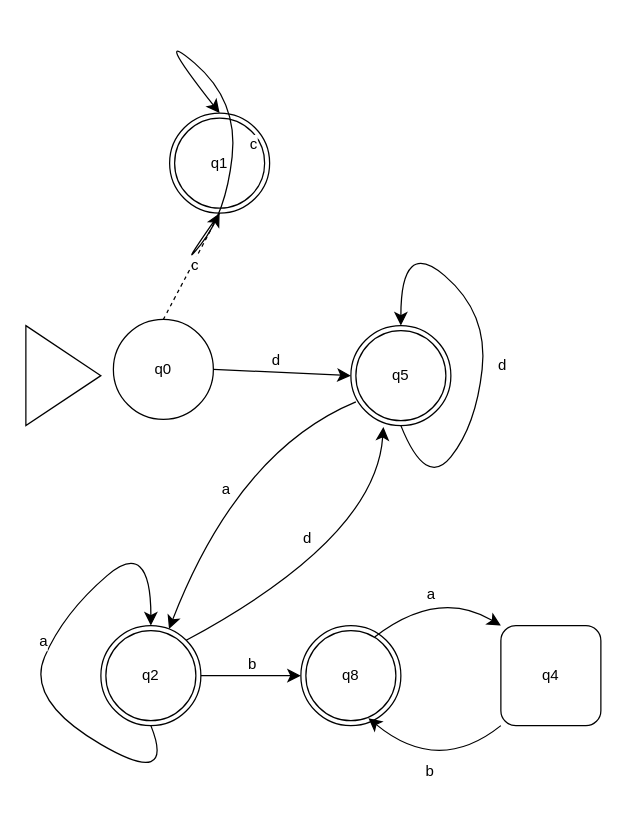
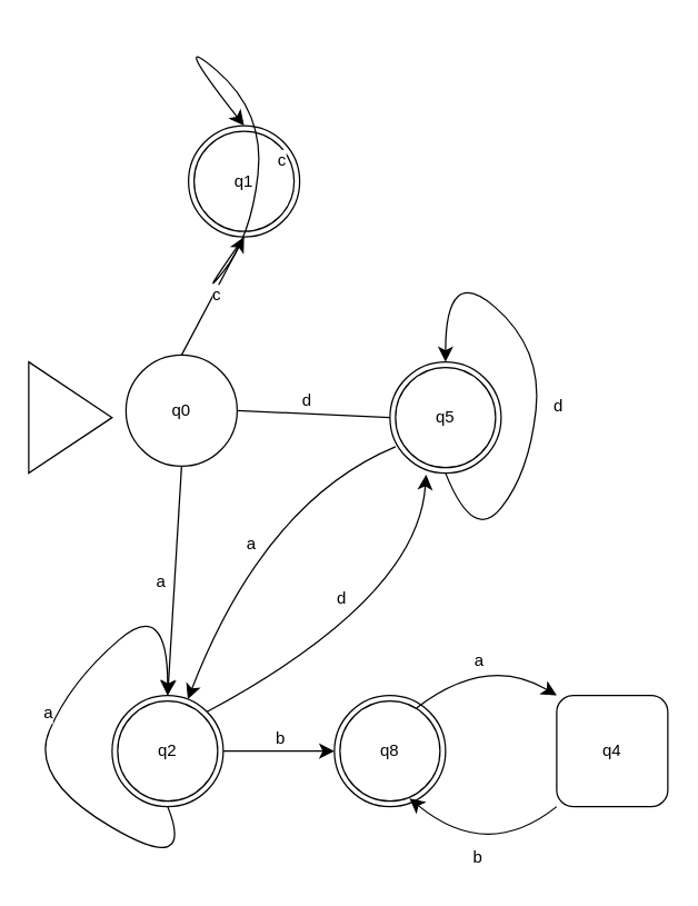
  <mxCell id="0" />
  <mxCell id="1" parent="0" />
  <mxCell id="2" value="" style="triangle;whiteSpace=wrap;html=1;" parent="1" vertex="1"><mxGeometry x="20" y="260" width="60" height="80" as="geometry" /></mxCell>
  <mxCell id="3" value="q0" style="ellipse;whiteSpace=wrap;html=1;aspect=fixed;" parent="1" vertex="1"><mxGeometry x="90" y="255" width="80" height="80" as="geometry" /></mxCell>
- <mxCell id="4" value="" style="endArrow=classic;html=1;rounded=0;fontSize=12;startSize=8;endSize=8;curved=1;entryX=0.5;entryY=1;entryDx=0;entryDy=0;exitX=0.5;exitY=0;exitDx=0;exitDy=0;dashed=1;" edge="1" parent="1" source="3" target="6"><mxGeometry width="50" height="50" relative="1" as="geometry"><mxPoint x="120" y="250" as="sourcePoint" /><mxPoint x="250" y="259" as="targetPoint" /></mxGeometry></mxCell>
+ <mxCell id="4" value="" style="endArrow=classic;html=1;rounded=0;fontSize=12;startSize=8;endSize=8;curved=1;entryX=0.5;entryY=1;entryDx=0;entryDy=0;exitX=0.5;exitY=0;exitDx=0;exitDy=0;" edge="1" parent="1" source="3" target="6"><mxGeometry width="50" height="50" relative="1" as="geometry"><mxPoint x="120" y="250" as="sourcePoint" /><mxPoint x="250" y="259" as="targetPoint" /></mxGeometry></mxCell>
  <mxCell id="5" value="c" style="edgeLabel;html=1;align=center;verticalAlign=middle;resizable=0;points=[];fontSize=12;" vertex="1" connectable="0" parent="4"><mxGeometry x="-0.2" y="1" relative="1" as="geometry"><mxPoint x="8" y="-9" as="offset" /></mxGeometry></mxCell>
  <mxCell id="6" value="q1" style="ellipse;shape=doubleEllipse;whiteSpace=wrap;html=1;aspect=fixed;" vertex="1" parent="1"><mxGeometry x="135" y="90" width="80" height="80" as="geometry" /></mxCell>
  <mxCell id="7" value="" style="curved=1;endArrow=classic;html=1;rounded=0;fontSize=12;startSize=8;endSize=8;exitX=0.5;exitY=1;exitDx=0;exitDy=0;entryX=0.5;entryY=0;entryDx=0;entryDy=0;" edge="1" parent="1" source="6" target="6"><mxGeometry width="50" height="50" relative="1" as="geometry"><mxPoint x="140" y="190" as="sourcePoint" /><mxPoint x="170" y="240" as="targetPoint" /><Array as="points"><mxPoint x="140" y="220" /><mxPoint x="180" y="170" /><mxPoint x="190" y="80" /><mxPoint x="120" y="20" /></Array></mxGeometry></mxCell>
  <mxCell id="8" value="c" style="edgeLabel;html=1;align=center;verticalAlign=middle;resizable=0;points=[];fontSize=12;" vertex="1" connectable="0" parent="7"><mxGeometry x="-0.048" y="-2" relative="1" as="geometry"><mxPoint x="12" y="8" as="offset" /></mxGeometry></mxCell>
  <mxCell id="9" value="q2" style="ellipse;shape=doubleEllipse;whiteSpace=wrap;html=1;aspect=fixed;" vertex="1" parent="1"><mxGeometry x="80" y="500" width="80" height="80" as="geometry" /></mxCell>
+ <mxCell id="10" value="" style="endArrow=classic;html=1;rounded=0;fontSize=12;startSize=8;endSize=8;curved=1;exitX=0.5;exitY=1;exitDx=0;exitDy=0;entryX=0.5;entryY=0;entryDx=0;entryDy=0;" edge="1" parent="1" source="3" target="9"><mxGeometry width="50" height="50" relative="1" as="geometry"><mxPoint x="280" y="340" as="sourcePoint" /><mxPoint x="330" y="290" as="targetPoint" /></mxGeometry></mxCell>
+ <mxCell id="11" value="a" style="edgeLabel;html=1;align=center;verticalAlign=middle;resizable=0;points=[];fontSize=12;" vertex="1" connectable="0" parent="10"><mxGeometry x="0.15" y="1" relative="1" as="geometry"><mxPoint x="-11" y="-12" as="offset" /></mxGeometry></mxCell>
  <mxCell id="12" value="" style="curved=1;endArrow=classic;html=1;rounded=0;fontSize=12;startSize=8;endSize=8;exitX=0.5;exitY=1;exitDx=0;exitDy=0;entryX=0.5;entryY=0;entryDx=0;entryDy=0;" edge="1" parent="1"><mxGeometry width="50" height="50" relative="1" as="geometry"><mxPoint x="120" y="580" as="sourcePoint" /><mxPoint x="120" y="500" as="targetPoint" /><Array as="points"><mxPoint x="140" y="630" /><mxPoint x="20" y="560" /><mxPoint x="50" y="490" /><mxPoint x="120" y="430" /></Array></mxGeometry></mxCell>
  <mxCell id="13" value="a" style="edgeLabel;html=1;align=center;verticalAlign=middle;resizable=0;points=[];fontSize=12;" vertex="1" connectable="0" parent="1"><mxGeometry x="120" y="430" as="geometry"><mxPoint x="-87" y="82" as="offset" /></mxGeometry></mxCell>
  <mxCell id="14" value="q8" style="ellipse;shape=doubleEllipse;whiteSpace=wrap;html=1;aspect=fixed;" vertex="1" parent="1"><mxGeometry x="240" y="500" width="80" height="80" as="geometry" /></mxCell>
  <mxCell id="15" value="" style="endArrow=classic;html=1;rounded=0;fontSize=12;startSize=8;endSize=8;curved=1;exitX=1;exitY=0.5;exitDx=0;exitDy=0;entryX=0;entryY=0.5;entryDx=0;entryDy=0;" edge="1" parent="1" source="9" target="14"><mxGeometry width="50" height="50" relative="1" as="geometry"><mxPoint x="310" y="340" as="sourcePoint" /><mxPoint x="360" y="290" as="targetPoint" /></mxGeometry></mxCell>
  <mxCell id="16" value="b" style="edgeLabel;html=1;align=center;verticalAlign=middle;resizable=0;points=[];fontSize=12;" vertex="1" connectable="0" parent="15"><mxGeometry y="-4" relative="1" as="geometry"><mxPoint y="-14" as="offset" /></mxGeometry></mxCell>
  <mxCell id="17" value="q4" style="whiteSpace=wrap;html=1;aspect=fixed;rounded=1;" vertex="1" parent="1"><mxGeometry x="400" y="500" width="80" height="80" as="geometry" /></mxCell>
  <mxCell id="18" value="" style="endArrow=classic;html=1;rounded=0;fontSize=12;startSize=8;endSize=8;curved=1;entryX=0;entryY=0;entryDx=0;entryDy=0;exitX=0.738;exitY=0.113;exitDx=0;exitDy=0;exitPerimeter=0;" edge="1" parent="1" source="14" target="17"><mxGeometry width="50" height="50" relative="1" as="geometry"><mxPoint x="130" y="270" as="sourcePoint" /><mxPoint x="130" y="180" as="targetPoint" /><Array as="points"><mxPoint x="350" y="470" /></Array></mxGeometry></mxCell>
  <mxCell id="19" value="a" style="edgeLabel;html=1;align=center;verticalAlign=middle;resizable=0;points=[];fontSize=12;" vertex="1" connectable="0" parent="18"><mxGeometry x="0.187" y="-14" relative="1" as="geometry"><mxPoint x="-7" y="-12" as="offset" /></mxGeometry></mxCell>
  <mxCell id="20" value="" style="endArrow=classic;html=1;rounded=0;fontSize=12;startSize=8;endSize=8;curved=1;exitX=0;exitY=1;exitDx=0;exitDy=0;entryX=0.675;entryY=0.925;entryDx=0;entryDy=0;entryPerimeter=0;" edge="1" parent="1" source="17" target="14"><mxGeometry width="50" height="50" relative="1" as="geometry"><mxPoint x="310" y="340" as="sourcePoint" /><mxPoint x="360" y="290" as="targetPoint" /><Array as="points"><mxPoint x="350" y="620" /></Array></mxGeometry></mxCell>
  <mxCell id="21" value="b" style="edgeLabel;html=1;align=center;verticalAlign=middle;resizable=0;points=[];fontSize=12;" vertex="1" connectable="0" parent="20"><mxGeometry x="-0.231" y="-12" relative="1" as="geometry"><mxPoint x="-9" y="13" as="offset" /></mxGeometry></mxCell>
  <mxCell id="22" value="q5" style="ellipse;shape=doubleEllipse;whiteSpace=wrap;html=1;aspect=fixed;" vertex="1" parent="1"><mxGeometry x="280" y="260" width="80" height="80" as="geometry" /></mxCell>
- <mxCell id="23" value="" style="endArrow=classic;html=1;rounded=0;fontSize=12;startSize=8;endSize=8;curved=1;exitX=1;exitY=0.5;exitDx=0;exitDy=0;entryX=0;entryY=0.5;entryDx=0;entryDy=0;" edge="1" parent="1" source="3" target="22"><mxGeometry width="50" height="50" relative="1" as="geometry"><mxPoint x="310" y="340" as="sourcePoint" /><mxPoint x="360" y="290" as="targetPoint" /></mxGeometry></mxCell>
+ <mxCell id="23" value="" style="endArrow=none;html=1;rounded=0;fontSize=12;startSize=8;endSize=8;curved=1;exitX=1;exitY=0.5;exitDx=0;exitDy=0;entryX=0;entryY=0.5;entryDx=0;entryDy=0;" edge="1" parent="1" source="3" target="22"><mxGeometry width="50" height="50" relative="1" as="geometry"><mxPoint x="310" y="340" as="sourcePoint" /><mxPoint x="360" y="290" as="targetPoint" /></mxGeometry></mxCell>
  <mxCell id="24" value="d" style="edgeLabel;html=1;align=center;verticalAlign=middle;resizable=0;points=[];fontSize=12;" vertex="1" connectable="0" parent="23"><mxGeometry x="-0.15" y="-2" relative="1" as="geometry"><mxPoint x="3" y="-12" as="offset" /></mxGeometry></mxCell>
  <mxCell id="25" value="" style="endArrow=classic;html=1;rounded=0;fontSize=12;startSize=8;endSize=8;curved=1;exitX=1;exitY=0;exitDx=0;exitDy=0;entryX=0.325;entryY=1.013;entryDx=0;entryDy=0;entryPerimeter=0;" edge="1" parent="1" source="9" target="22"><mxGeometry width="50" height="50" relative="1" as="geometry"><mxPoint x="310" y="340" as="sourcePoint" /><mxPoint x="360" y="290" as="targetPoint" /><Array as="points"><mxPoint x="300" y="430" /></Array></mxGeometry></mxCell>
  <mxCell id="26" value="d" style="edgeLabel;html=1;align=center;verticalAlign=middle;resizable=0;points=[];fontSize=12;" vertex="1" connectable="0" parent="25"><mxGeometry x="-0.266" y="1" relative="1" as="geometry"><mxPoint x="12" y="-36" as="offset" /></mxGeometry></mxCell>
  <mxCell id="27" value="" style="endArrow=classic;html=1;rounded=0;fontSize=12;startSize=8;endSize=8;curved=1;exitX=0.05;exitY=0.763;exitDx=0;exitDy=0;exitPerimeter=0;" edge="1" parent="1" source="22" target="9"><mxGeometry width="50" height="50" relative="1" as="geometry"><mxPoint x="310" y="340" as="sourcePoint" /><mxPoint x="360" y="290" as="targetPoint" /><Array as="points"><mxPoint x="190" y="360" /></Array></mxGeometry></mxCell>
  <mxCell id="28" value="a" style="edgeLabel;html=1;align=center;verticalAlign=middle;resizable=0;points=[];fontSize=12;" vertex="1" connectable="0" parent="27"><mxGeometry x="0.019" y="3" relative="1" as="geometry"><mxPoint x="-3" y="3" as="offset" /></mxGeometry></mxCell>
  <mxCell id="29" value="" style="curved=1;endArrow=classic;html=1;rounded=0;fontSize=12;startSize=8;endSize=8;exitX=0.5;exitY=1;exitDx=0;exitDy=0;entryX=0.5;entryY=0;entryDx=0;entryDy=0;" edge="1" parent="1"><mxGeometry width="50" height="50" relative="1" as="geometry"><mxPoint x="320" y="340" as="sourcePoint" /><mxPoint x="320" y="260" as="targetPoint" /><Array as="points"><mxPoint x="340" y="390" /><mxPoint x="380" y="340" /><mxPoint x="390" y="250" /><mxPoint x="320" y="190" /></Array></mxGeometry></mxCell>
  <mxCell id="30" value="d" style="edgeLabel;html=1;align=center;verticalAlign=middle;resizable=0;points=[];fontSize=12;" vertex="1" connectable="0" parent="29"><mxGeometry x="-0.098" y="-1" relative="1" as="geometry"><mxPoint x="14" as="offset" /></mxGeometry></mxCell>
